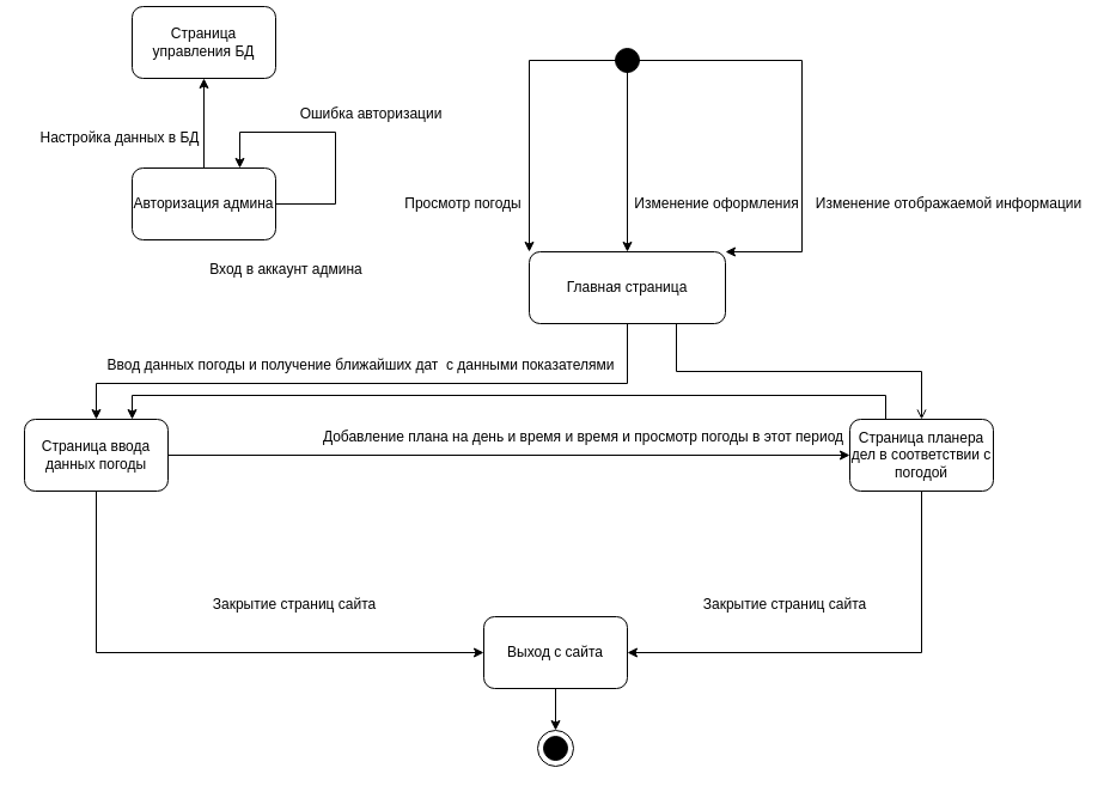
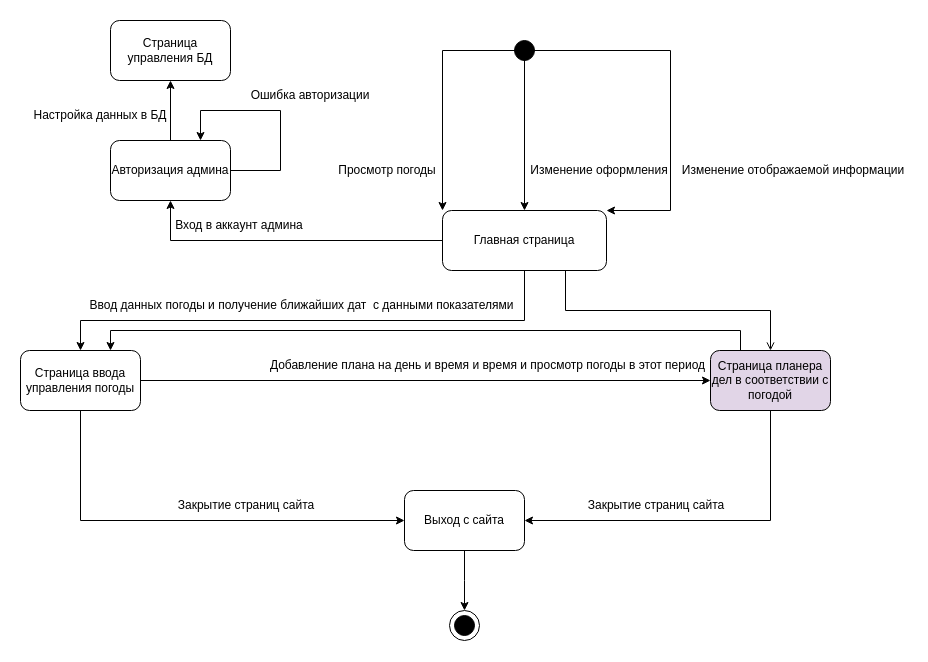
  <mxCell id="0" />
  <mxCell id="1" parent="0" />
  <mxCell id="2" style="edgeStyle=orthogonalEdgeStyle;rounded=0;orthogonalLoop=1;jettySize=auto;html=1;exitX=0.75;exitY=1;exitDx=0;exitDy=0;entryX=0.5;entryY=0;entryDx=0;entryDy=0;endArrow=open;" edge="1" parent="1" source="3" target="9"><mxGeometry relative="1" as="geometry" /></mxCell>
  <mxCell id="3" value="Главная страница" style="rounded=1;whiteSpace=wrap;html=1;" vertex="1" parent="1"><mxGeometry x="442" y="210" width="164" height="60" as="geometry" /></mxCell>
  <mxCell id="4" style="edgeStyle=orthogonalEdgeStyle;rounded=0;orthogonalLoop=1;jettySize=auto;html=1;exitX=1;exitY=0.5;exitDx=0;exitDy=0;entryX=0;entryY=0.5;entryDx=0;entryDy=0;" edge="1" parent="1" source="6" target="9"><mxGeometry relative="1" as="geometry" /></mxCell>
  <mxCell id="5" style="edgeStyle=orthogonalEdgeStyle;rounded=0;orthogonalLoop=1;jettySize=auto;html=1;exitX=0.5;exitY=1;exitDx=0;exitDy=0;entryX=0;entryY=0.5;entryDx=0;entryDy=0;" edge="1" parent="1" source="6" target="13"><mxGeometry relative="1" as="geometry" /></mxCell>
- <mxCell id="6" value="Страница ввода данных погоды" style="rounded=1;whiteSpace=wrap;html=1;" vertex="1" parent="1"><mxGeometry x="20" y="350" width="120" height="60" as="geometry" /></mxCell>
+ <mxCell id="6" value="Страница ввода управления погоды" style="rounded=1;whiteSpace=wrap;html=1;" vertex="1" parent="1"><mxGeometry x="20" y="350" width="120" height="60" as="geometry" /></mxCell>
  <mxCell id="7" style="edgeStyle=orthogonalEdgeStyle;rounded=0;orthogonalLoop=1;jettySize=auto;html=1;exitX=0.25;exitY=0;exitDx=0;exitDy=0;entryX=0.75;entryY=0;entryDx=0;entryDy=0;" edge="1" parent="1" source="9" target="6"><mxGeometry relative="1" as="geometry" /></mxCell>
  <mxCell id="8" style="edgeStyle=orthogonalEdgeStyle;rounded=0;orthogonalLoop=1;jettySize=auto;html=1;exitX=0.5;exitY=1;exitDx=0;exitDy=0;entryX=1;entryY=0.5;entryDx=0;entryDy=0;" edge="1" parent="1" source="9" target="13"><mxGeometry relative="1" as="geometry" /></mxCell>
- <mxCell id="9" value="Страница планера дел в соответствии с погодой" style="rounded=1;whiteSpace=wrap;html=1;" vertex="1" parent="1"><mxGeometry x="710" y="350" width="120" height="60" as="geometry" /></mxCell>
- <mxCell id="10" value="Страница управления БД" style="rounded=1;whiteSpace=wrap;html=1;" vertex="1" parent="1"><mxGeometry x="110" y="5" width="120" height="60" as="geometry" /></mxCell>
+ <mxCell id="9" value="Страница планера дел в соответствии с погодой" style="rounded=1;whiteSpace=wrap;html=1;fillColor=#e1d5e7;" vertex="1" parent="1"><mxGeometry x="710" y="350" width="120" height="60" as="geometry" /></mxCell>
+ <mxCell id="10" value="Страница управления БД" style="rounded=1;whiteSpace=wrap;html=1;" vertex="1" parent="1"><mxGeometry x="110" y="20" width="120" height="60" as="geometry" /></mxCell>
  <mxCell id="11" value="Авторизация админа" style="rounded=1;whiteSpace=wrap;html=1;" vertex="1" parent="1"><mxGeometry x="110" y="140" width="120" height="60" as="geometry" /></mxCell>
  <mxCell id="12" style="edgeStyle=orthogonalEdgeStyle;rounded=0;orthogonalLoop=1;jettySize=auto;html=1;exitX=0.5;exitY=1;exitDx=0;exitDy=0;" edge="1" parent="1" source="13"><mxGeometry relative="1" as="geometry"><mxPoint x="464" y="610" as="targetPoint" /></mxGeometry></mxCell>
- <mxCell id="13" value="Выход с сайта" style="rounded=1;whiteSpace=wrap;html=1;" vertex="1" parent="1"><mxGeometry x="404" y="515" width="120" height="60" as="geometry" /></mxCell>
+ <mxCell id="13" value="Выход с сайта" style="rounded=1;whiteSpace=wrap;html=1;" vertex="1" parent="1"><mxGeometry x="404" y="490" width="120" height="60" as="geometry" /></mxCell>
  <mxCell id="14" value="" style="ellipse;whiteSpace=wrap;html=1;aspect=fixed;" vertex="1" parent="1"><mxGeometry x="449" y="610" width="30" height="30" as="geometry" /></mxCell>
  <mxCell id="15" value="" style="ellipse;whiteSpace=wrap;html=1;aspect=fixed;fillColor=#000000;" vertex="1" parent="1"><mxGeometry x="454" y="615" width="20" height="20" as="geometry" /></mxCell>
  <mxCell id="16" value="" style="endArrow=classic;html=1;rounded=0;exitX=0.5;exitY=1;exitDx=0;exitDy=0;entryX=0;entryY=0;entryDx=0;entryDy=0;" edge="1" parent="1" target="3"><mxGeometry width="50" height="50" relative="1" as="geometry"><mxPoint x="524" y="50" as="sourcePoint" /><mxPoint x="490" y="60" as="targetPoint" /><Array as="points"><mxPoint x="442" y="50" /></Array></mxGeometry></mxCell>
  <mxCell id="17" value="" style="endArrow=classic;html=1;rounded=0;exitX=0.5;exitY=1;exitDx=0;exitDy=0;entryX=0.5;entryY=0;entryDx=0;entryDy=0;" edge="1" parent="1" target="3"><mxGeometry width="50" height="50" relative="1" as="geometry"><mxPoint x="524" y="50" as="sourcePoint" /><mxPoint x="419" y="230" as="targetPoint" /></mxGeometry></mxCell>
  <mxCell id="18" value="" style="endArrow=classic;html=1;rounded=0;exitX=0.5;exitY=1;exitDx=0;exitDy=0;entryX=1;entryY=0;entryDx=0;entryDy=0;" edge="1" parent="1" target="3"><mxGeometry width="50" height="50" relative="1" as="geometry"><mxPoint x="524" y="50" as="sourcePoint" /><mxPoint x="584" y="220" as="targetPoint" /><Array as="points"><mxPoint x="670" y="50" /><mxPoint x="670" y="210" /></Array></mxGeometry></mxCell>
  <mxCell id="19" value="Просмотр погоды" style="text;html=1;strokeColor=none;fillColor=none;align=center;verticalAlign=middle;whiteSpace=wrap;rounded=0;rotation=0;" vertex="1" parent="1"><mxGeometry x="332" y="155" width="110" height="30" as="geometry" /></mxCell>
  <mxCell id="20" value="Изменение отображаемой информации" style="text;html=1;strokeColor=none;fillColor=none;align=center;verticalAlign=middle;whiteSpace=wrap;rounded=0;rotation=0;" vertex="1" parent="1"><mxGeometry x="680" y="155" width="226" height="30" as="geometry" /></mxCell>
  <mxCell id="21" value="Изменение оформления" style="text;html=1;strokeColor=none;fillColor=none;align=center;verticalAlign=middle;whiteSpace=wrap;rounded=0;rotation=0;" vertex="1" parent="1"><mxGeometry x="514" y="155" width="170" height="30" as="geometry" /></mxCell>
+ <mxCell id="22" value="" style="endArrow=classic;html=1;rounded=0;exitX=0;exitY=0.5;exitDx=0;exitDy=0;entryX=0.5;entryY=1;entryDx=0;entryDy=0;" edge="1" parent="1" source="3" target="11"><mxGeometry width="50" height="50" relative="1" as="geometry"><mxPoint x="340" y="270" as="sourcePoint" /><mxPoint x="390" y="220" as="targetPoint" /><Array as="points"><mxPoint x="170" y="240" /></Array></mxGeometry></mxCell>
  <mxCell id="23" value="" style="endArrow=classic;html=1;rounded=0;entryX=0.5;entryY=0;entryDx=0;entryDy=0;" edge="1" parent="1" target="6"><mxGeometry width="50" height="50" relative="1" as="geometry"><mxPoint x="524" y="270" as="sourcePoint" /><mxPoint x="574" y="220" as="targetPoint" /><Array as="points"><mxPoint x="524" y="320" /><mxPoint x="80" y="320" /></Array></mxGeometry></mxCell>
  <mxCell id="24" value="" style="endArrow=classic;html=1;rounded=0;entryX=0.75;entryY=0;entryDx=0;entryDy=0;" edge="1" parent="1" target="11"><mxGeometry width="50" height="50" relative="1" as="geometry"><mxPoint x="230" y="170" as="sourcePoint" /><mxPoint x="280" y="120" as="targetPoint" /><Array as="points"><mxPoint x="280" y="170" /><mxPoint x="280" y="110" /><mxPoint x="200" y="110" /></Array></mxGeometry></mxCell>
  <mxCell id="25" value="" style="endArrow=classic;html=1;rounded=0;entryX=0.5;entryY=1;entryDx=0;entryDy=0;" edge="1" parent="1" target="10"><mxGeometry width="50" height="50" relative="1" as="geometry"><mxPoint x="170" y="140" as="sourcePoint" /><mxPoint x="220" y="90" as="targetPoint" /></mxGeometry></mxCell>
  <mxCell id="26" value="Настройка данных в БД" style="text;html=1;strokeColor=none;fillColor=none;align=center;verticalAlign=middle;whiteSpace=wrap;rounded=0;rotation=0;" vertex="1" parent="1"><mxGeometry x="30" y="100" width="140" height="30" as="geometry" /></mxCell>
  <mxCell id="27" value="Ошибка авторизации" style="text;html=1;strokeColor=none;fillColor=none;align=center;verticalAlign=middle;whiteSpace=wrap;rounded=0;rotation=0;" vertex="1" parent="1"><mxGeometry x="240" y="80" width="140" height="30" as="geometry" /></mxCell>
  <mxCell id="28" value="" style="ellipse;whiteSpace=wrap;html=1;aspect=fixed;fillColor=#000000;" vertex="1" parent="1"><mxGeometry x="514" y="40" width="20" height="20" as="geometry" /></mxCell>
  <mxCell id="29" value="Ввод данных погоды и получение ближайших дат&amp;nbsp; с данными показателями" style="text;html=1;strokeColor=none;fillColor=none;align=center;verticalAlign=middle;whiteSpace=wrap;rounded=0;rotation=0;" vertex="1" parent="1"><mxGeometry x="79" y="290" width="445" height="30" as="geometry" /></mxCell>
  <mxCell id="30" value="Добавление плана на день и время и время и просмотр погоды в этот период" style="text;html=1;strokeColor=none;fillColor=none;align=center;verticalAlign=middle;whiteSpace=wrap;rounded=0;rotation=0;" vertex="1" parent="1"><mxGeometry x="265" y="350" width="445" height="30" as="geometry" /></mxCell>
  <mxCell id="31" value="Вход в аккаунт админа" style="text;html=1;strokeColor=none;fillColor=none;align=center;verticalAlign=middle;whiteSpace=wrap;rounded=0;rotation=0;" vertex="1" parent="1"><mxGeometry x="170" y="210" width="138" height="30" as="geometry" /></mxCell>
  <mxCell id="32" value="Закрытие страниц сайта" style="text;html=1;strokeColor=none;fillColor=none;align=center;verticalAlign=middle;whiteSpace=wrap;rounded=0;rotation=0;" vertex="1" parent="1"><mxGeometry x="170" y="490" width="152" height="30" as="geometry" /></mxCell>
  <mxCell id="33" value="Закрытие страниц сайта" style="text;html=1;strokeColor=none;fillColor=none;align=center;verticalAlign=middle;whiteSpace=wrap;rounded=0;rotation=0;" vertex="1" parent="1"><mxGeometry x="580" y="490" width="152" height="30" as="geometry" /></mxCell>
